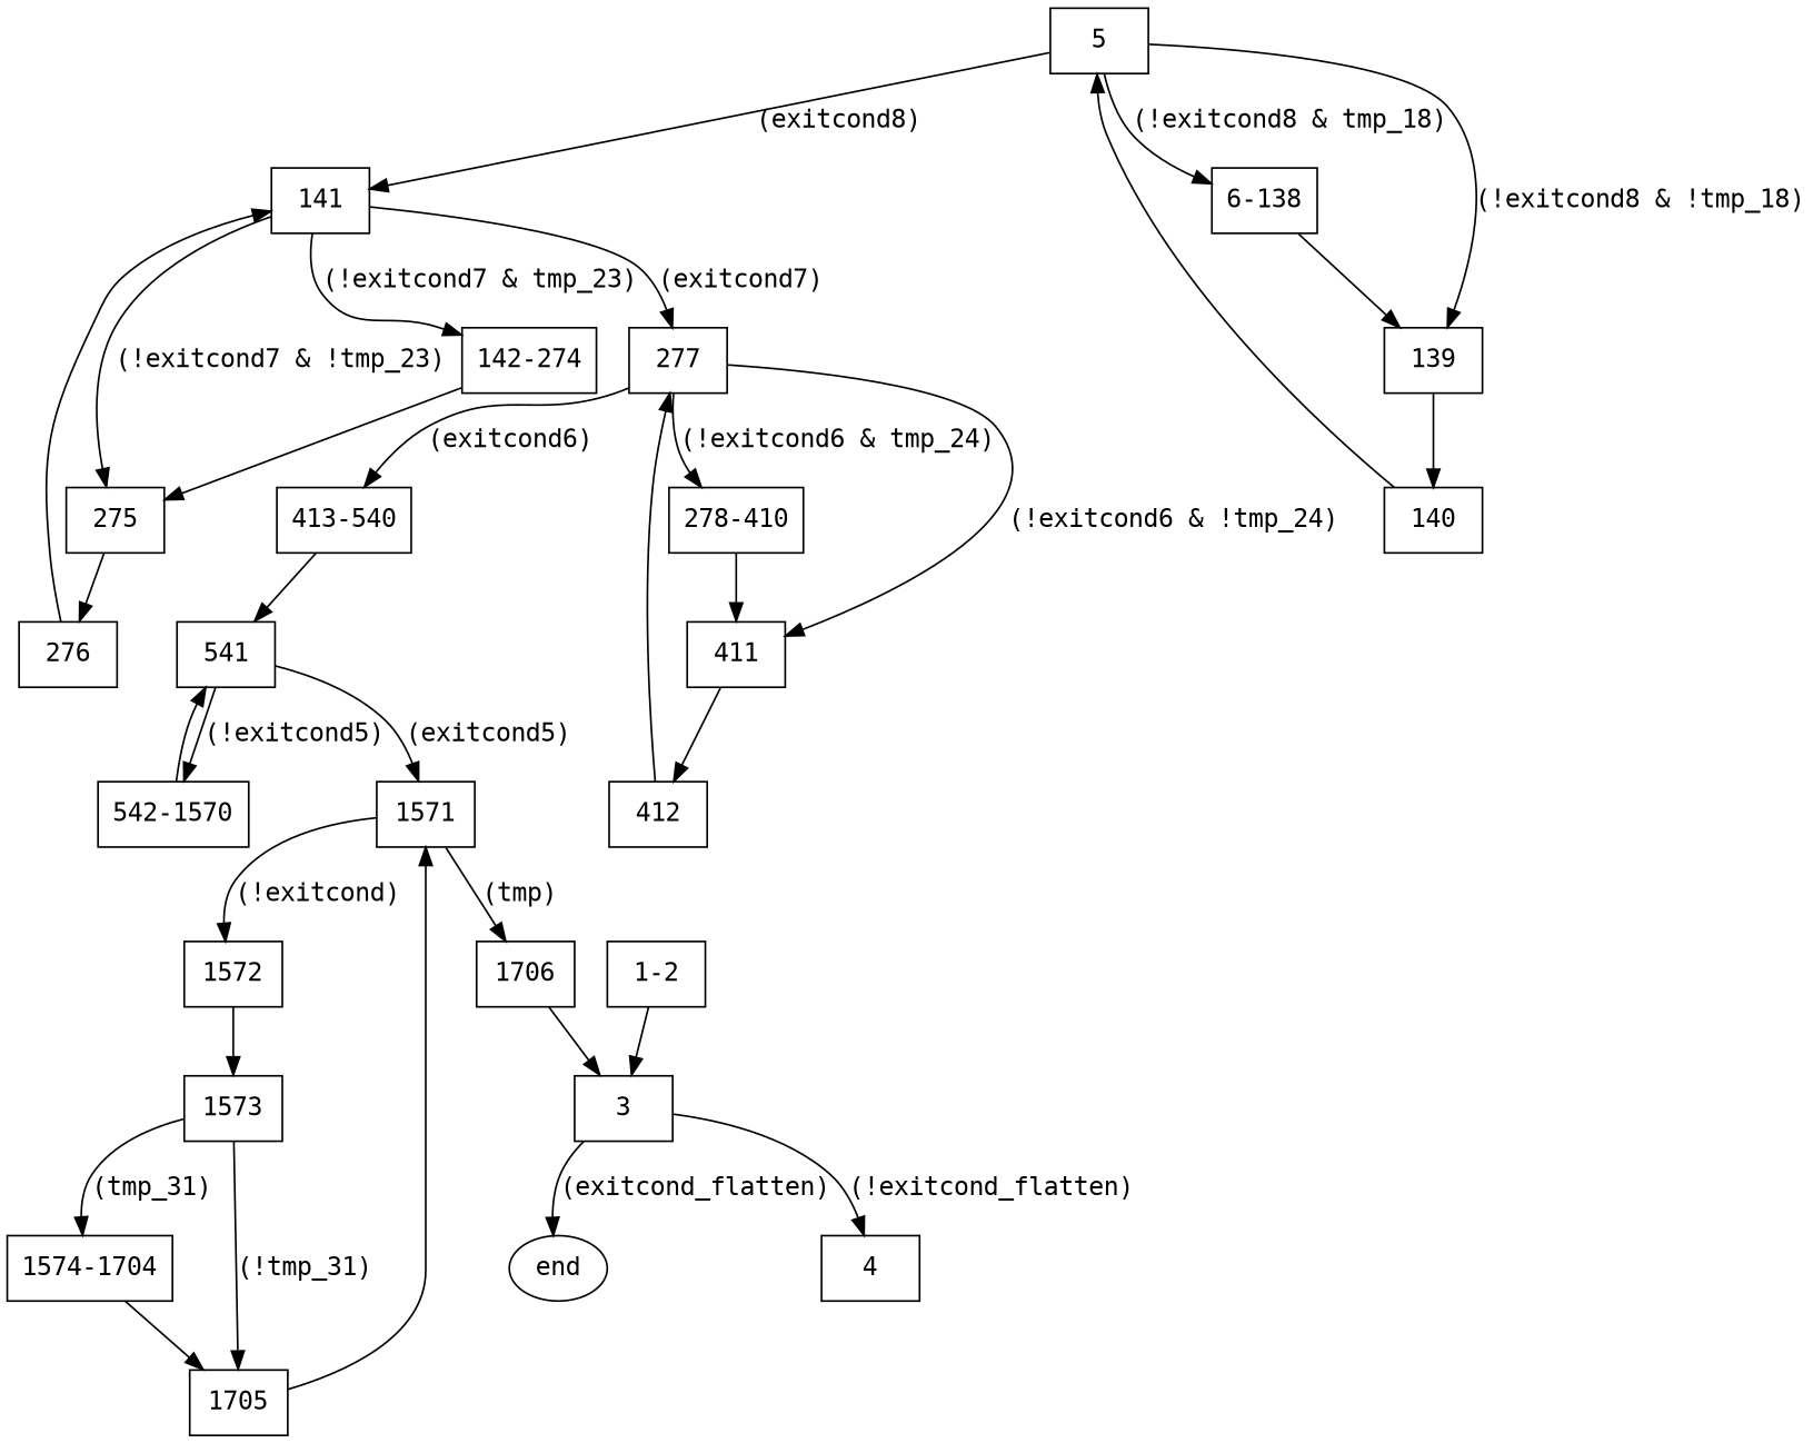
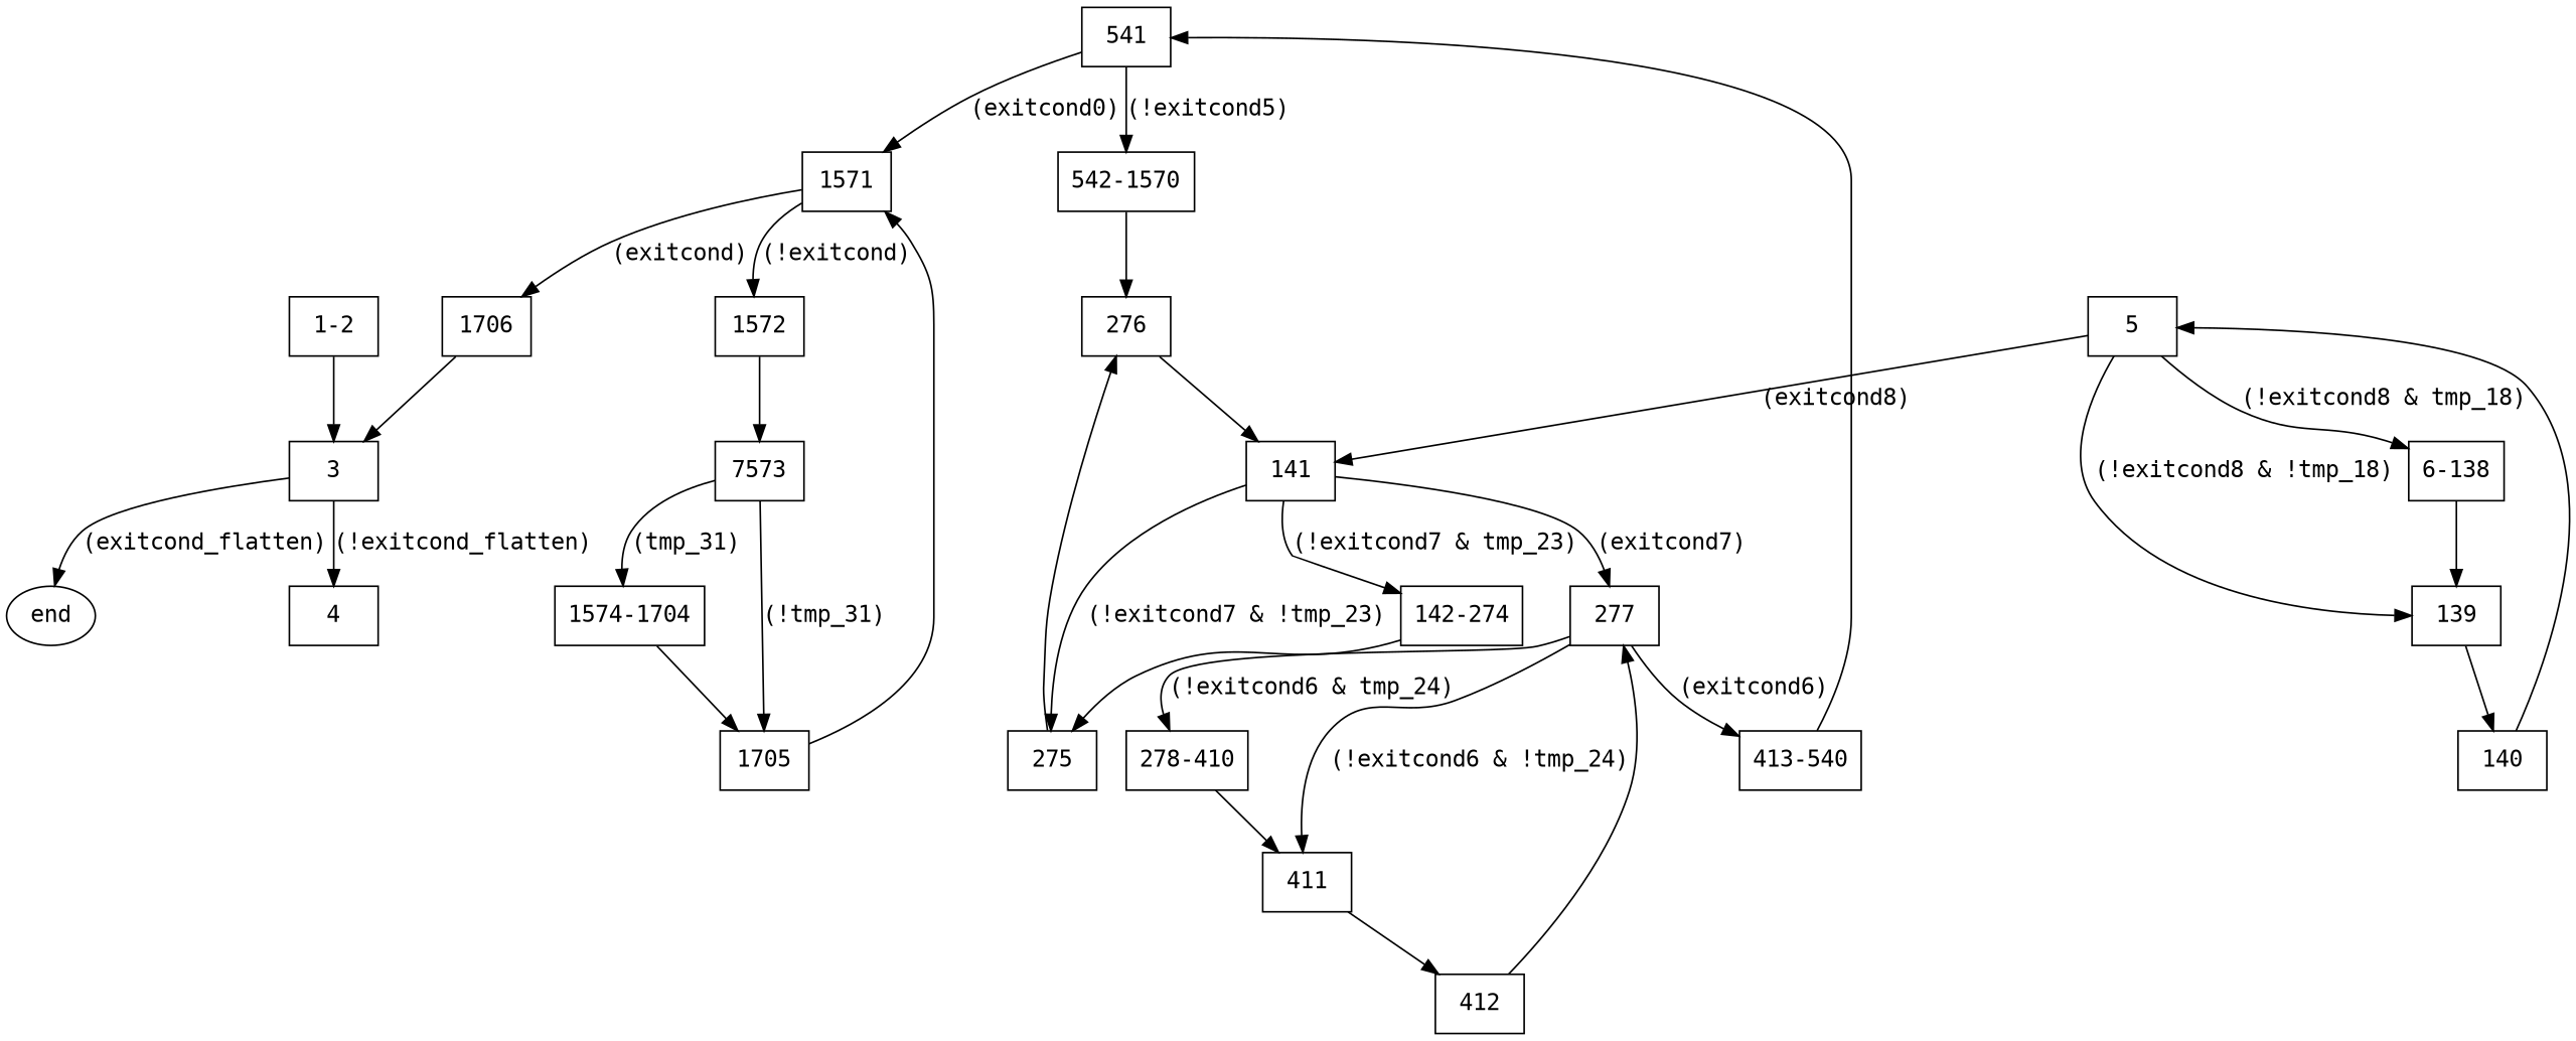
  digraph {
    fontname="DejaVu Sans Mono"
    node [fontname="DejaVu Sans Mono" shape=record]
    edge [fontname="DejaVu Sans Mono"]
    n1 [label=3]
    n2 [label=4]
    n3 [label=end shape=""]
    n4 [label=5]
    n5 [label=139]
    n6 [label=141]
    n7 [label="6-138"]
    n8 [label=140]
    n9 [label=275]
    n10 [label=277]
    n11 [label="142-274"]
    n12 [label=276]
    n13 [label=411]
    n14 [label="278-410"]
    n15 [label="413-540"]
    n16 [label=412]
    n17 [label=541]
    n18 [label=1571]
    n19 [label="542-1570"]
    n20 [label=1572]
    n21 [label=1706]
-   n22 [label=1573]
+   n22 [label=7573]
    n23 [label=1705]
    n24 [label="1574-1704"]
    n25 [label="1-2"]
    n1 -> n2 [label="(!exitcond_flatten)"]
    n1 -> n3 [label="(exitcond_flatten)"]
    n4 -> n5 [label="(!exitcond8 & !tmp_18)"]
    n4 -> n6 [label="(exitcond8)"]
    n4 -> n7 [label="(!exitcond8 & tmp_18)"]
    n5 -> n8
    n6 -> n9 [label="(!exitcond7 & !tmp_23)"]
    n6 -> n10 [label="(exitcond7)"]
    n6 -> n11 [label="(!exitcond7 & tmp_23)"]
    n7 -> n5
    n8 -> n4
    n9 -> n12
    n10 -> n13 [label="(!exitcond6 & !tmp_24)"]
    n10 -> n14 [label="(!exitcond6 & tmp_24)"]
    n10 -> n15 [label="(exitcond6)"]
    n11 -> n9
    n12 -> n6
    n13 -> n16
    n14 -> n13
    n15 -> n17
    n16 -> n10
-   n17 -> n18 [label="(exitcond5)"]
+   n17 -> n18 [label="(exitcond0)"]
    n17 -> n19 [label="(!exitcond5)"]
    n18 -> n20 [label="(!exitcond)"]
-   n18 -> n21 [label="(tmp)"]
-   n19 -> n17
+   n18 -> n21 [label="(exitcond)"]
+   n19 -> n12
    n20 -> n22
    n21 -> n1
    n22 -> n23 [label="(!tmp_31)"]
    n22 -> n24 [label="(tmp_31)"]
    n23 -> n18
    n24 -> n23
    n25 -> n1
  }
